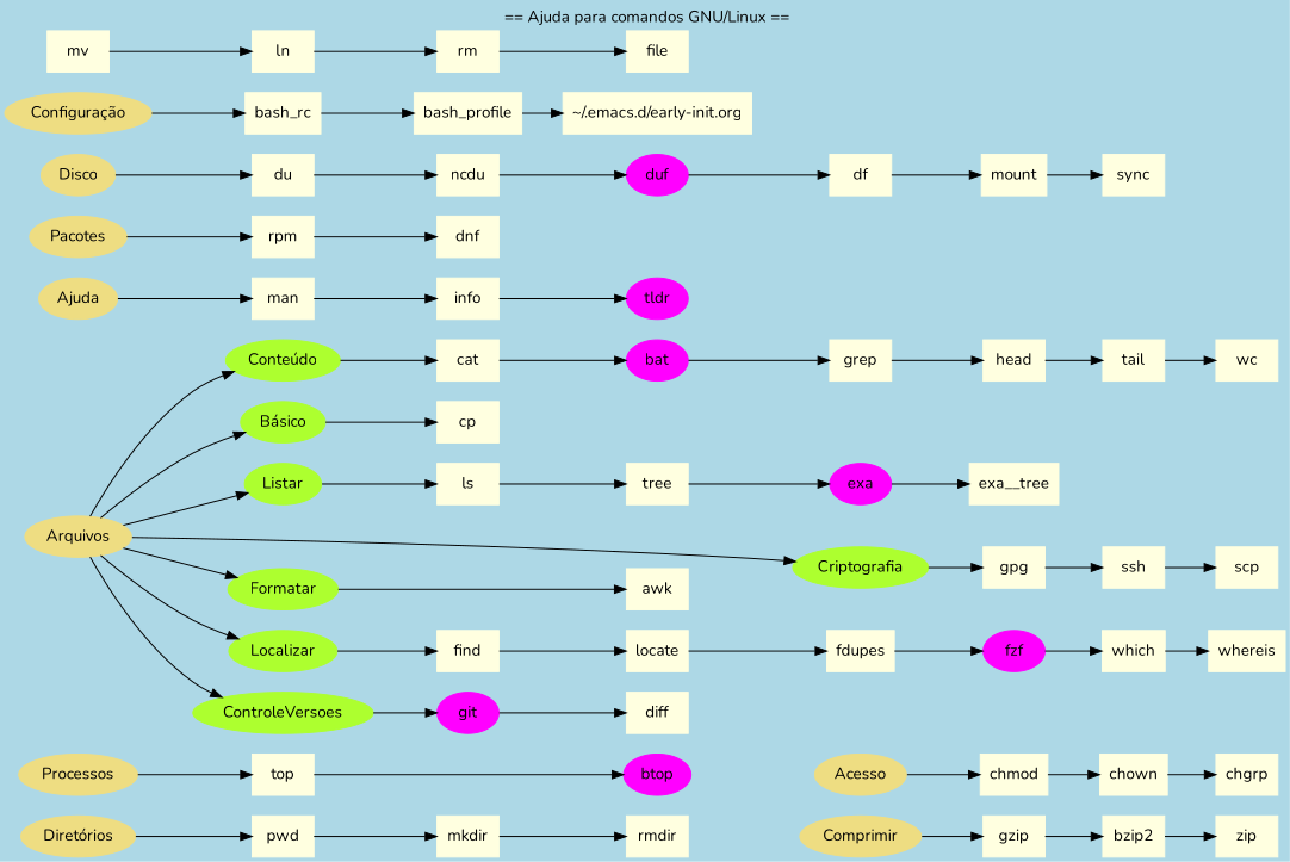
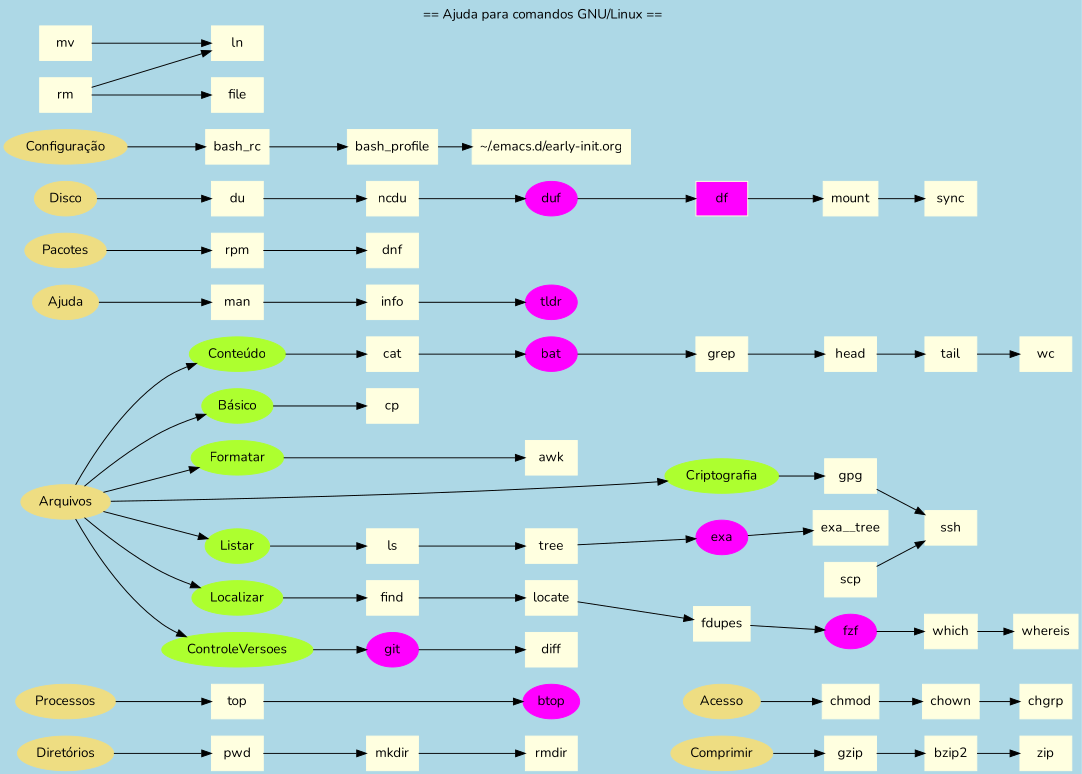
  digraph {
    bgcolor=lightblue
    fontname=Nunito
    label=" == Ajuda para comandos GNU/Linux =="
    labelloc=t
    rankdir=LR
    node [color=lightyellow fontname=Nunito style=filled shape=rect]
    edge [fontname=Nunito]
    Comprimir [color=lightgoldenrod shape=""]
    Acesso [color=lightgoldenrod shape=""]
    Criptografia [color=greenyellow shape=""]
    Ajuda [color=lightgoldenrod shape=""]
    Pacotes [color=lightgoldenrod shape=""]
    Arquivos [color=lightgoldenrod shape=""]
    "Diretórios" [color=lightgoldenrod shape=""]
    Processos [color=lightgoldenrod shape=""]
    Disco [color=lightgoldenrod shape=""]
    "Configuração" [color=lightgoldenrod shape=""]
    gpg
    ssh
    scp
    gzip
    chmod
    man
    rpm
    "Básico" [color=greenyellow shape=""]
    "Conteúdo" [color=greenyellow shape=""]
    Listar [color=greenyellow shape=""]
    Localizar [color=greenyellow shape=""]
    Formatar [color=greenyellow shape=""]
    ControleVersoes [color=greenyellow shape=""]
    pwd
    top
    du
    bash_rc
    info
    dnf
    cp
    cat
    ls
    find
    awk
    git [color=magenta shape=""]
    mkdir
    bzip2
    btop [color=magenta shape=""]
    chown
    ncdu
    bash_profile
    bat [color=magenta shape=""]
    tree
    locate
    diff
    duf [color=magenta shape=""]
-   df
+   df [fillcolor=magenta]
    mount
    grep
    head
    exa [color=magenta shape=""]
    exa__tree
    fzf [color=magenta shape=""]
    which
    whereis
    tldr [color=magenta shape=""]
    mv
    ln
    rm
    file
    fdupes
    tail
    wc
    zip
    rmdir
    chgrp
    sync
    "~/.emacs.d/early-init.org"
    subgraph sub_1 {
      rank=same
      Comprimir
      Acesso
      Criptografia
    }
    subgraph sub_2 {
      rank=same
      Ajuda
      Pacotes
      Arquivos
      "Diretórios"
      Processos
      Disco
      "Configuração"
    }
    subgraph sub_3 {
      label=Criptografia
      gpg
      ssh
      scp
    }
    Comprimir -> gzip
    Acesso -> chmod
    Criptografia -> gpg
    Ajuda -> man
    Pacotes -> rpm
    Arquivos -> Criptografia
    Arquivos -> "Básico"
    Arquivos -> "Conteúdo"
    Arquivos -> Listar
    Arquivos -> Localizar
    Arquivos -> Formatar
    Arquivos -> ControleVersoes
    "Diretórios" -> pwd
    Processos -> top
    Disco -> du
    "Configuração" -> bash_rc
    gpg -> ssh
-   ssh -> scp
+   scp -> ssh
    gzip -> bzip2
    chmod -> chown
    man -> info
    rpm -> dnf
    "Básico" -> cp
    "Conteúdo" -> cat
    Listar -> ls
    Localizar -> find
    Formatar -> awk
    ControleVersoes -> git
    pwd -> mkdir
    top -> btop
    du -> ncdu
    bash_rc -> bash_profile
    info -> tldr
    cat -> bat
    ls -> tree
    find -> locate
    awk -> Criptografia [style=invis]
    git -> diff
    mkdir -> rmdir
    bzip2 -> zip
    btop -> Acesso [style=invis]
    chown -> chgrp
    ncdu -> duf
    bash_profile -> "~/.emacs.d/early-init.org"
    bat -> grep
    tree -> exa
    locate -> fdupes
    duf -> df
    df -> mount
    mount -> sync
    grep -> head
    head -> tail
    exa -> exa__tree
    fzf -> which
    which -> whereis
    mv -> ln
-   ln -> rm
+   rm -> ln
    rm -> file
    fdupes -> fzf
    tail -> wc
    rmdir -> Comprimir [style=invis]
  }
